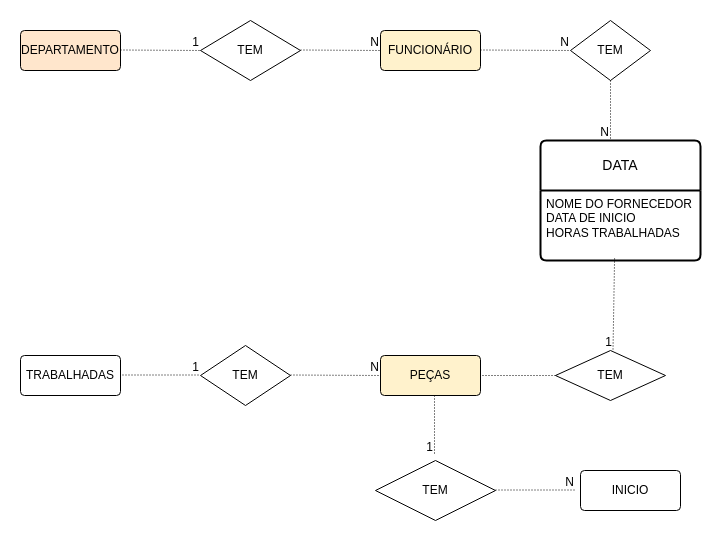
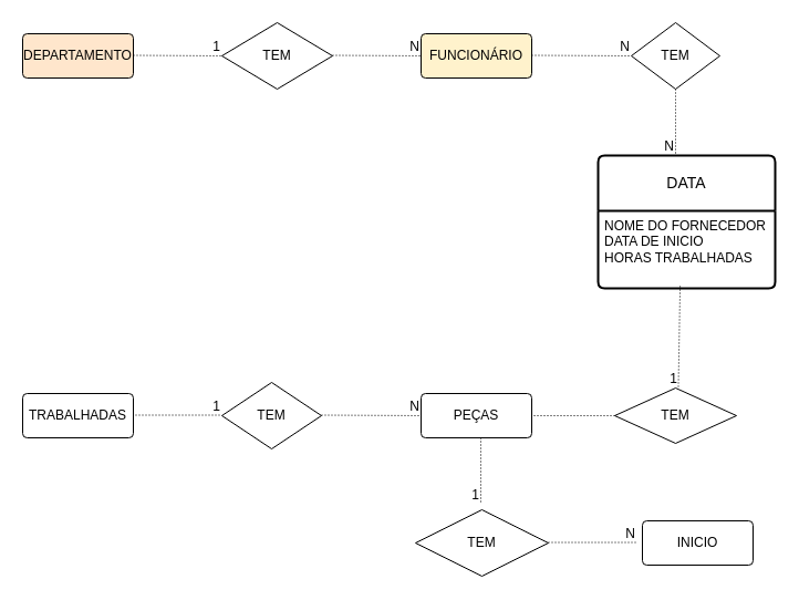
  <mxCell id="0" />
  <mxCell id="1" parent="0" />
  <mxCell id="2" value="DEPARTAMENTO" style="rounded=1;arcSize=10;whiteSpace=wrap;html=1;align=center;fillColor=#ffe6cc;" vertex="1" parent="1"><mxGeometry x="20" y="30" width="100" height="40" as="geometry" /></mxCell>
  <mxCell id="3" value="" style="endArrow=none;html=1;rounded=0;dashed=1;dashPattern=1 2;" edge="1" parent="1"><mxGeometry relative="1" as="geometry"><mxPoint x="120" y="49.5" as="sourcePoint" /><mxPoint x="200" y="50" as="targetPoint" /></mxGeometry></mxCell>
  <mxCell id="4" value="1" style="resizable=0;html=1;whiteSpace=wrap;align=right;verticalAlign=bottom;" connectable="0" vertex="1" parent="3"><mxGeometry x="1" relative="1" as="geometry" /></mxCell>
  <mxCell id="5" value="TEM" style="shape=rhombus;perimeter=rhombusPerimeter;whiteSpace=wrap;html=1;align=center;" vertex="1" parent="1"><mxGeometry x="200" y="20" width="100" height="60" as="geometry" /></mxCell>
  <mxCell id="6" value="" style="endArrow=none;html=1;rounded=0;dashed=1;dashPattern=1 2;" edge="1" parent="1"><mxGeometry relative="1" as="geometry"><mxPoint x="300" y="49.5" as="sourcePoint" /><mxPoint x="380" y="50" as="targetPoint" /></mxGeometry></mxCell>
  <mxCell id="7" value="N" style="resizable=0;html=1;whiteSpace=wrap;align=right;verticalAlign=bottom;" connectable="0" vertex="1" parent="6"><mxGeometry x="1" relative="1" as="geometry" /></mxCell>
  <mxCell id="8" value="FUNCIONÁRIO" style="rounded=1;arcSize=10;whiteSpace=wrap;html=1;align=center;fillColor=#fff2cc;" vertex="1" parent="1"><mxGeometry x="380" y="30" width="100" height="40" as="geometry" /></mxCell>
  <mxCell id="9" value="" style="endArrow=none;html=1;rounded=0;dashed=1;dashPattern=1 2;" edge="1" parent="1"><mxGeometry relative="1" as="geometry"><mxPoint x="480" y="49.5" as="sourcePoint" /><mxPoint x="570" y="50" as="targetPoint" /></mxGeometry></mxCell>
  <mxCell id="10" value="N" style="resizable=0;html=1;whiteSpace=wrap;align=right;verticalAlign=bottom;" connectable="0" vertex="1" parent="9"><mxGeometry x="1" relative="1" as="geometry" /></mxCell>
  <mxCell id="11" value="TEM" style="shape=rhombus;perimeter=rhombusPerimeter;whiteSpace=wrap;html=1;align=center;" vertex="1" parent="1"><mxGeometry x="570" y="20" width="80" height="60" as="geometry" /></mxCell>
  <mxCell id="12" value="" style="endArrow=none;html=1;rounded=0;dashed=1;dashPattern=1 2;exitX=0.5;exitY=1;exitDx=0;exitDy=0;" edge="1" parent="1" source="11"><mxGeometry relative="1" as="geometry"><mxPoint x="570" y="140" as="sourcePoint" /><mxPoint x="610" y="140" as="targetPoint" /></mxGeometry></mxCell>
  <mxCell id="13" value="N" style="resizable=0;html=1;whiteSpace=wrap;align=right;verticalAlign=bottom;" connectable="0" vertex="1" parent="12"><mxGeometry x="1" relative="1" as="geometry" /></mxCell>
  <mxCell id="14" value="DATA" style="swimlane;childLayout=stackLayout;horizontal=1;startSize=50;horizontalStack=0;rounded=1;fontSize=14;fontStyle=0;strokeWidth=2;resizeParent=0;resizeLast=1;shadow=0;dashed=0;align=center;arcSize=4;whiteSpace=wrap;html=1;" vertex="1" parent="1"><mxGeometry x="540" y="140" width="160" height="120" as="geometry" /></mxCell>
  <mxCell id="15" value="&lt;div&gt;NOME DO FORNECEDOR&lt;/div&gt;&lt;div&gt;DATA DE INICIO&lt;/div&gt;&lt;div&gt;HORAS TRABALHADAS&lt;br&gt;&lt;/div&gt;" style="align=left;strokeColor=none;fillColor=none;spacingLeft=4;fontSize=12;verticalAlign=top;resizable=0;rotatable=0;part=1;html=1;" vertex="1" parent="14"><mxGeometry y="50" width="160" height="70" as="geometry" /></mxCell>
  <mxCell id="16" value="" style="endArrow=none;html=1;rounded=0;dashed=1;dashPattern=1 2;exitX=0.463;exitY=0.971;exitDx=0;exitDy=0;exitPerimeter=0;" edge="1" parent="1" source="15"><mxGeometry relative="1" as="geometry"><mxPoint x="607.5" y="260" as="sourcePoint" /><mxPoint x="612.5" y="350" as="targetPoint" /></mxGeometry></mxCell>
  <mxCell id="17" value="1" style="resizable=0;html=1;whiteSpace=wrap;align=right;verticalAlign=bottom;" connectable="0" vertex="1" parent="16"><mxGeometry x="1" relative="1" as="geometry" /></mxCell>
  <mxCell id="18" value="TEM" style="shape=rhombus;perimeter=rhombusPerimeter;whiteSpace=wrap;html=1;align=center;" vertex="1" parent="1"><mxGeometry x="555" y="350" width="110" height="50" as="geometry" /></mxCell>
  <mxCell id="19" value="" style="endArrow=none;html=1;rounded=0;dashed=1;dashPattern=1 2;exitX=0;exitY=0.5;exitDx=0;exitDy=0;" edge="1" parent="1" source="18"><mxGeometry relative="1" as="geometry"><mxPoint x="510" y="345" as="sourcePoint" /><mxPoint x="480" y="375" as="targetPoint" /></mxGeometry></mxCell>
  <mxCell id="20" value="N" style="resizable=0;html=1;whiteSpace=wrap;align=right;verticalAlign=bottom;" connectable="0" vertex="1" parent="19"><mxGeometry x="1" relative="1" as="geometry" /></mxCell>
- <mxCell id="21" value="PEÇAS" style="rounded=1;arcSize=10;whiteSpace=wrap;html=1;align=center;fillColor=#fff2cc;" vertex="1" parent="1"><mxGeometry x="380" y="355" width="100" height="40" as="geometry" /></mxCell>
+ <mxCell id="21" value="PEÇAS" style="rounded=1;arcSize=10;whiteSpace=wrap;html=1;align=center;" vertex="1" parent="1"><mxGeometry x="380" y="355" width="100" height="40" as="geometry" /></mxCell>
  <mxCell id="22" value="TEM" style="shape=rhombus;perimeter=rhombusPerimeter;whiteSpace=wrap;html=1;align=center;" vertex="1" parent="1"><mxGeometry x="375" y="460" width="120" height="60" as="geometry" /></mxCell>
  <mxCell id="23" value="TEM" style="shape=rhombus;perimeter=rhombusPerimeter;whiteSpace=wrap;html=1;align=center;" vertex="1" parent="1"><mxGeometry x="200" y="345" width="90" height="60" as="geometry" /></mxCell>
  <mxCell id="24" value="" style="endArrow=none;html=1;rounded=0;dashed=1;dashPattern=1 2;" edge="1" parent="1"><mxGeometry relative="1" as="geometry"><mxPoint x="434" y="395" as="sourcePoint" /><mxPoint x="434" y="455" as="targetPoint" /></mxGeometry></mxCell>
  <mxCell id="25" value="1" style="resizable=0;html=1;whiteSpace=wrap;align=right;verticalAlign=bottom;" connectable="0" vertex="1" parent="24"><mxGeometry x="1" relative="1" as="geometry" /></mxCell>
  <mxCell id="26" value="" style="endArrow=none;html=1;rounded=0;dashed=1;dashPattern=1 2;" edge="1" parent="1"><mxGeometry relative="1" as="geometry"><mxPoint x="290" y="374.5" as="sourcePoint" /><mxPoint x="380" y="375" as="targetPoint" /></mxGeometry></mxCell>
  <mxCell id="27" value="N" style="resizable=0;html=1;whiteSpace=wrap;align=right;verticalAlign=bottom;" connectable="0" vertex="1" parent="26"><mxGeometry x="1" relative="1" as="geometry" /></mxCell>
  <mxCell id="28" value="" style="endArrow=none;html=1;rounded=0;dashed=1;dashPattern=1 2;" edge="1" parent="1"><mxGeometry relative="1" as="geometry"><mxPoint x="110" y="374.5" as="sourcePoint" /><mxPoint x="200" y="374.5" as="targetPoint" /></mxGeometry></mxCell>
  <mxCell id="29" value="1" style="resizable=0;html=1;whiteSpace=wrap;align=right;verticalAlign=bottom;" connectable="0" vertex="1" parent="28"><mxGeometry x="1" relative="1" as="geometry" /></mxCell>
  <mxCell id="30" value="TRABALHADAS" style="rounded=1;arcSize=10;whiteSpace=wrap;html=1;align=center;" vertex="1" parent="1"><mxGeometry x="20" y="355" width="100" height="40" as="geometry" /></mxCell>
  <mxCell id="31" value="" style="endArrow=none;html=1;rounded=0;dashed=1;dashPattern=1 2;" edge="1" parent="1"><mxGeometry relative="1" as="geometry"><mxPoint x="495" y="489.5" as="sourcePoint" /><mxPoint x="575" y="489.5" as="targetPoint" /></mxGeometry></mxCell>
  <mxCell id="32" value="N" style="resizable=0;html=1;whiteSpace=wrap;align=right;verticalAlign=bottom;" connectable="0" vertex="1" parent="31"><mxGeometry x="1" relative="1" as="geometry" /></mxCell>
  <mxCell id="33" value="INICIO" style="rounded=1;arcSize=10;whiteSpace=wrap;html=1;align=center;" vertex="1" parent="1"><mxGeometry x="580" y="470" width="100" height="40" as="geometry" /></mxCell>
